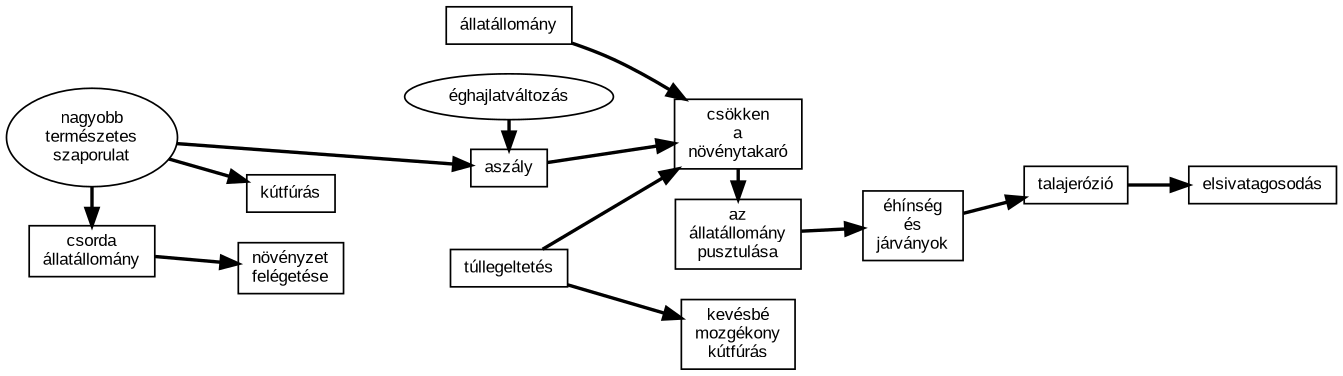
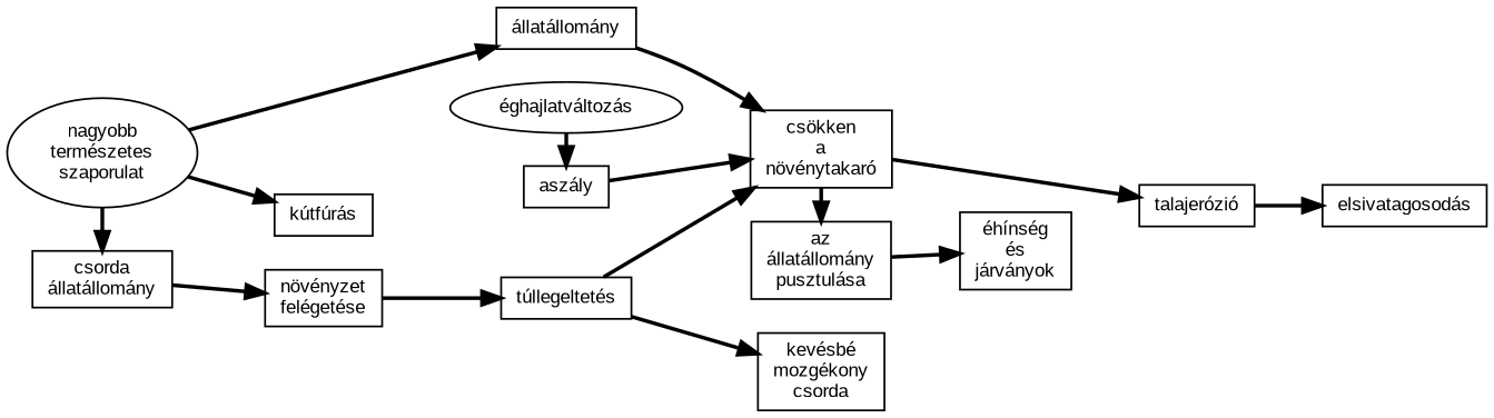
  digraph {
    bgcolor="#ffffff"
    rankdir=LR
    node [color=black fillcolor=white fontname=Arial fontsize=10 shape=rect style=filled]
    edge [color=black penwidth=2]
    n1 [height=0.3 label="nagyobb\ntermészetes\nszaporulat" shape=ellipse width=0.4]
    n2 [height=0.3 label="csorda\nállatállomány" width=0.4]
    n3 [height=0.3 label="éghajlatváltozás" shape=ellipse width=0.4]
    n4 [height=0.3 label="aszály" width=0.4]
    n5 [height=0.3 label="csökken\na\nnövénytakaró" width=0.4]
    n6 [height=0.3 label="az\nállatállomány\npusztulása" width=0.4]
    n7 [height=0.3 label="kútfúrás" width=0.4]
    n8 [height=0.3 label="állatállomány" width=0.4]
    n9 [height=0.3 label="növényzet\nfelégetése" width=0.4]
    n10 [height=0.3 label="talajerózió" width=0.4]
    n11 [height=0.3 label="éhínség\nés\njárványok" width=0.4]
    n12 [height=0.3 label="túllegeltetés" width=0.4]
-   n13 [height=0.3 label="kevésbé\nmozgékony\nkútfúrás" width=0.4]
+   n13 [height=0.3 label="kevésbé\nmozgékony\ncsorda" width=0.4]
    n14 [height=0.3 label="elsivatagosodás" width=0.4]
    subgraph sub_1 {
      rank=same
      n1
      n2
    }
    subgraph sub_2 {
      rank=same
      n3
      n4
    }
    subgraph sub_3 {
      rank=same
      n5
      n6
    }
    n1 -> n2
    n1 -> n7
-   n1 -> n4
+   n1 -> n8
    n2 -> n9
    n3 -> n4
    n4 -> n5
    n5 -> n6
-   n11 -> n10
+   n5 -> n10
    n6 -> n11
    n8 -> n5
+   n9 -> n12
    n10 -> n14
    n12 -> n5
    n12 -> n13
  }
